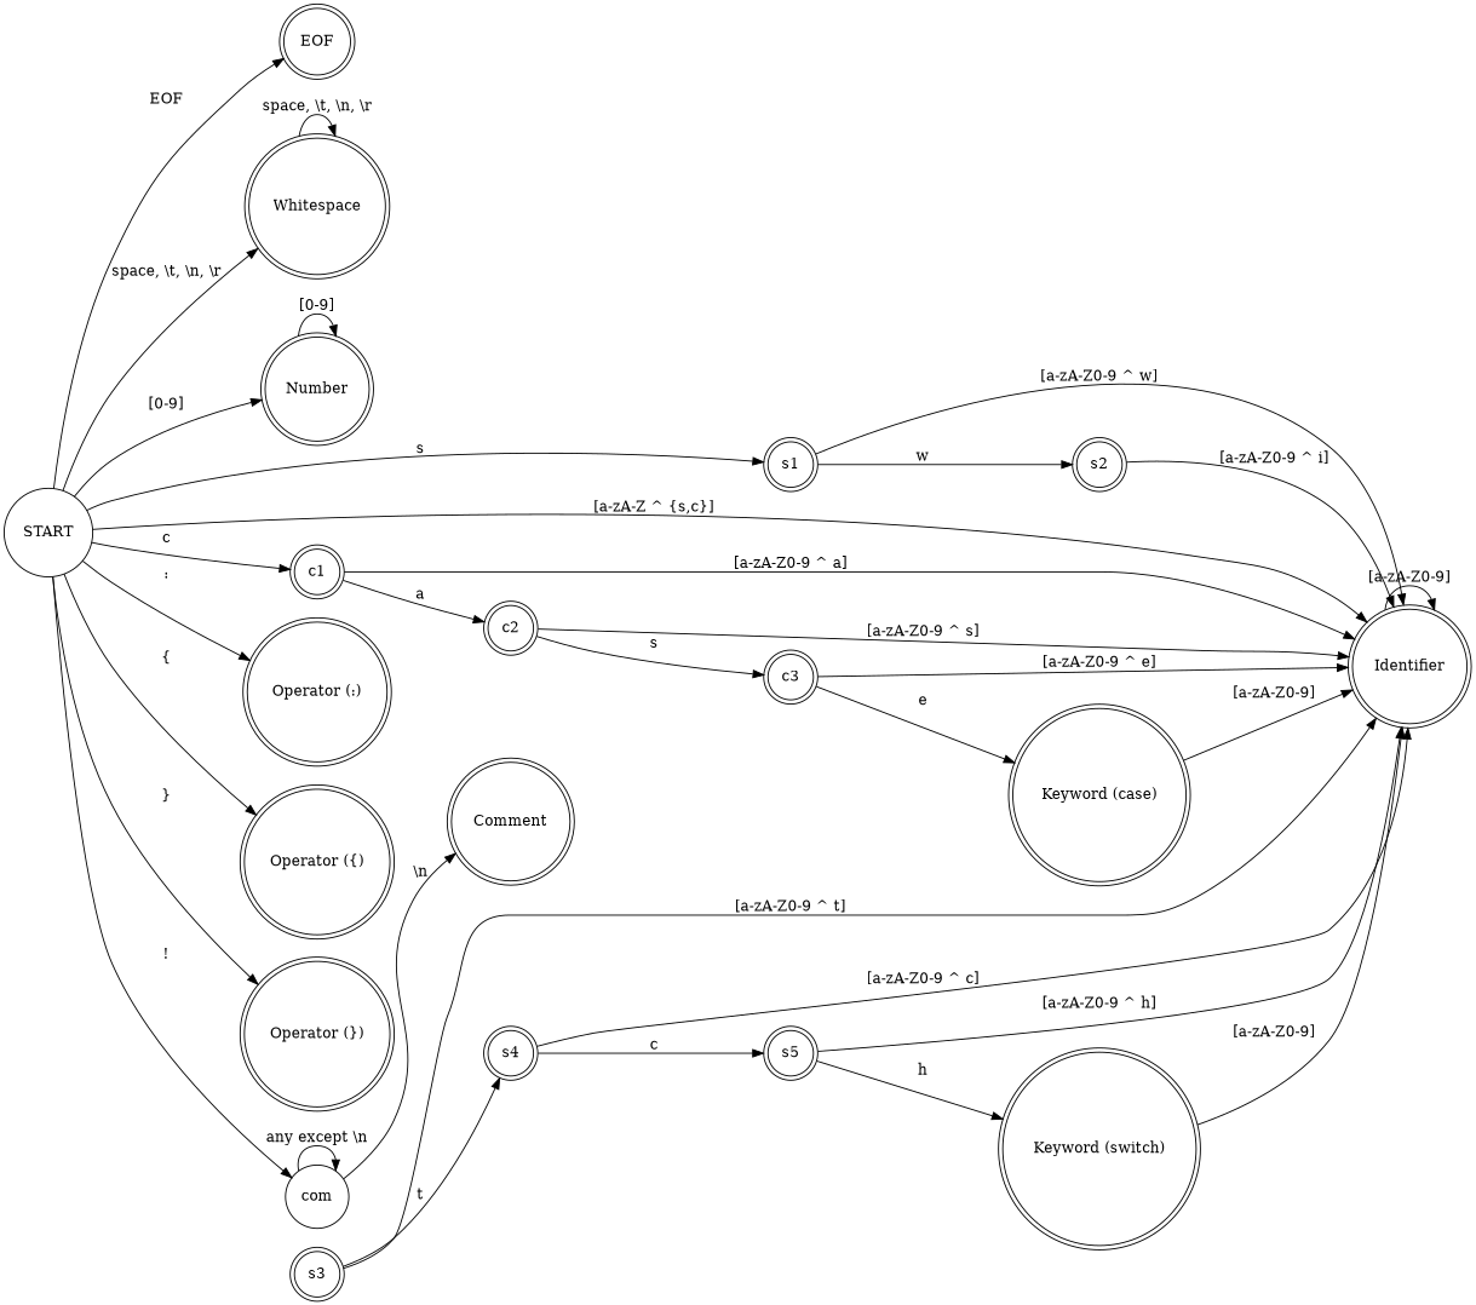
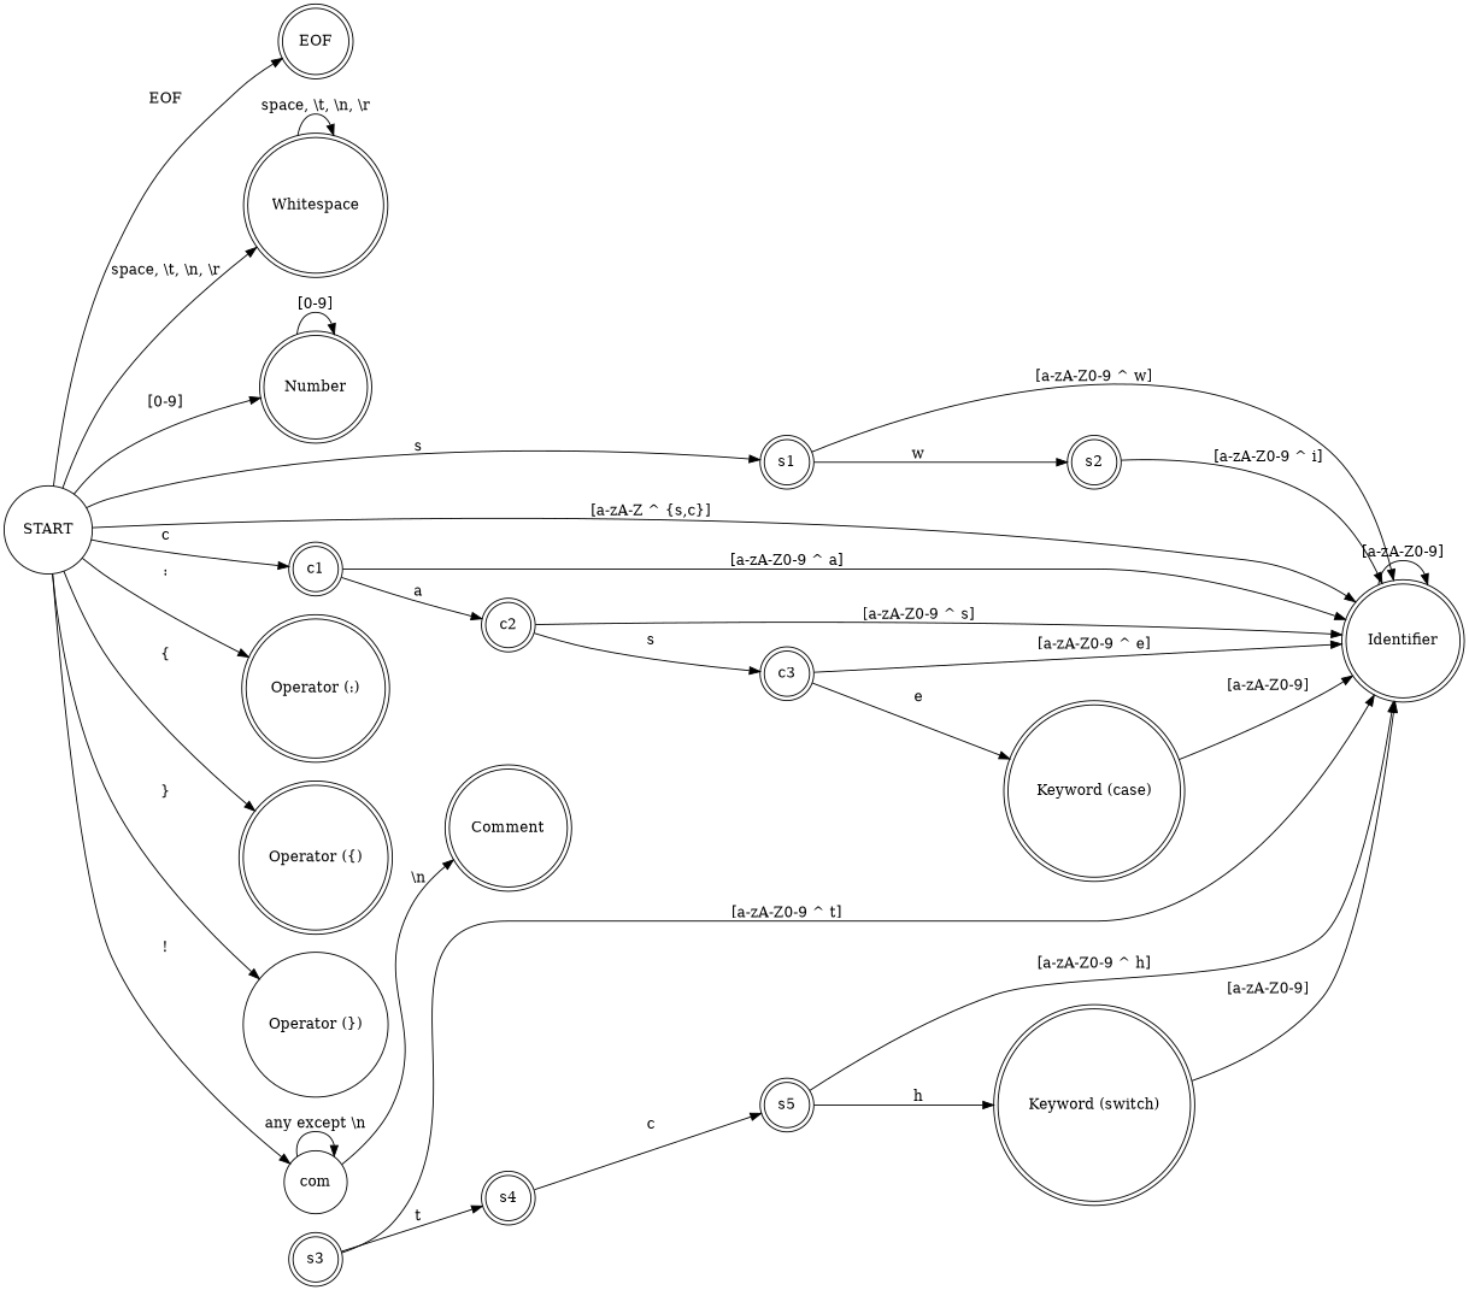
  digraph {
    rankdir=LR
    node [shape=doublecircle]
    n1 [label=START shape=circle]
    n2 [label=EOF]
    n3 [label=Whitespace]
    n4 [label=Number]
    n5 [label=s1]
    n6 [label=Identifier]
    n7 [label=c1]
    n8 [label="Operator (:)"]
    n9 [label="Operator ({)"]
-   n10 [label="Operator (})"]
+   n10 [label="Operator (})" shape=circle]
    com [shape=circle]
    n12 [label=s2]
    n13 [label=c2]
    n14 [label=Comment]
    n15 [label=s3]
    n16 [label=s4]
    n17 [label=s5]
    n18 [label="Keyword (switch)"]
    n19 [label=c3]
    n20 [label="Keyword (case)"]
    n1 -> n2 [label=EOF]
    n1 -> n3 [label="space, \\t, \\n, \\r"]
    n1 -> n4 [label="[0-9]"]
    n1 -> n5 [label=s]
    n1 -> n6 [label="[a-zA-Z ^ {s,c}]"]
    n1 -> n7 [label=c]
    n1 -> n8 [label=":"]
    n1 -> n9 [label="{"]
    n1 -> n10 [label="}"]
    n1 -> com [label="!"]
    n3 -> n3 [label="space, \\t, \\n, \\r"]
    n4 -> n4 [label="[0-9]"]
    n5 -> n6 [label="[a-zA-Z0-9 ^ w]"]
    n5 -> n12 [label=w]
    n6 -> n6 [label="[a-zA-Z0-9]"]
    n7 -> n6 [label="[a-zA-Z0-9 ^ a]"]
    n7 -> n13 [label=a]
    com -> com [label="any except \\n"]
    com -> n14 [label="\\n"]
    n12 -> n6 [label="[a-zA-Z0-9 ^ i]"]
    n13 -> n6 [label="[a-zA-Z0-9 ^ s]"]
    n13 -> n19 [label=s]
    n15 -> n6 [label="[a-zA-Z0-9 ^ t]"]
    n15 -> n16 [label=t]
-   n16 -> n6 [label="[a-zA-Z0-9 ^ c]"]
    n16 -> n17 [label=c]
    n17 -> n6 [label="[a-zA-Z0-9 ^ h]"]
    n17 -> n18 [label=h]
    n18 -> n6 [label="[a-zA-Z0-9]"]
    n19 -> n6 [label="[a-zA-Z0-9 ^ e]"]
    n19 -> n20 [label=e]
    n20 -> n6 [label="[a-zA-Z0-9]"]
  }
